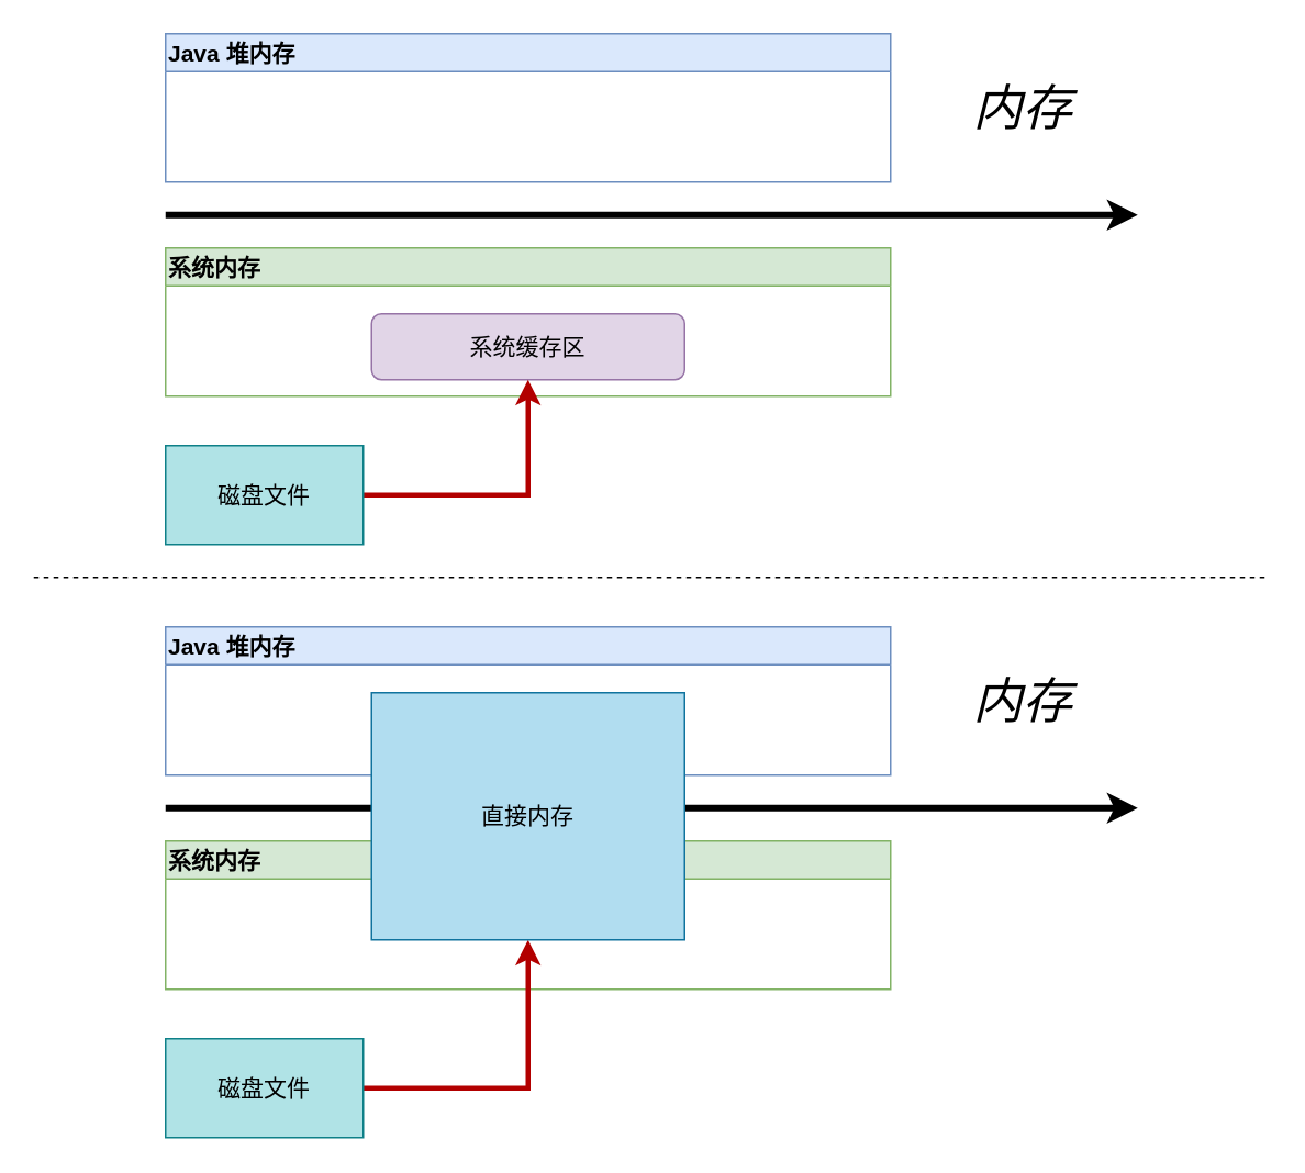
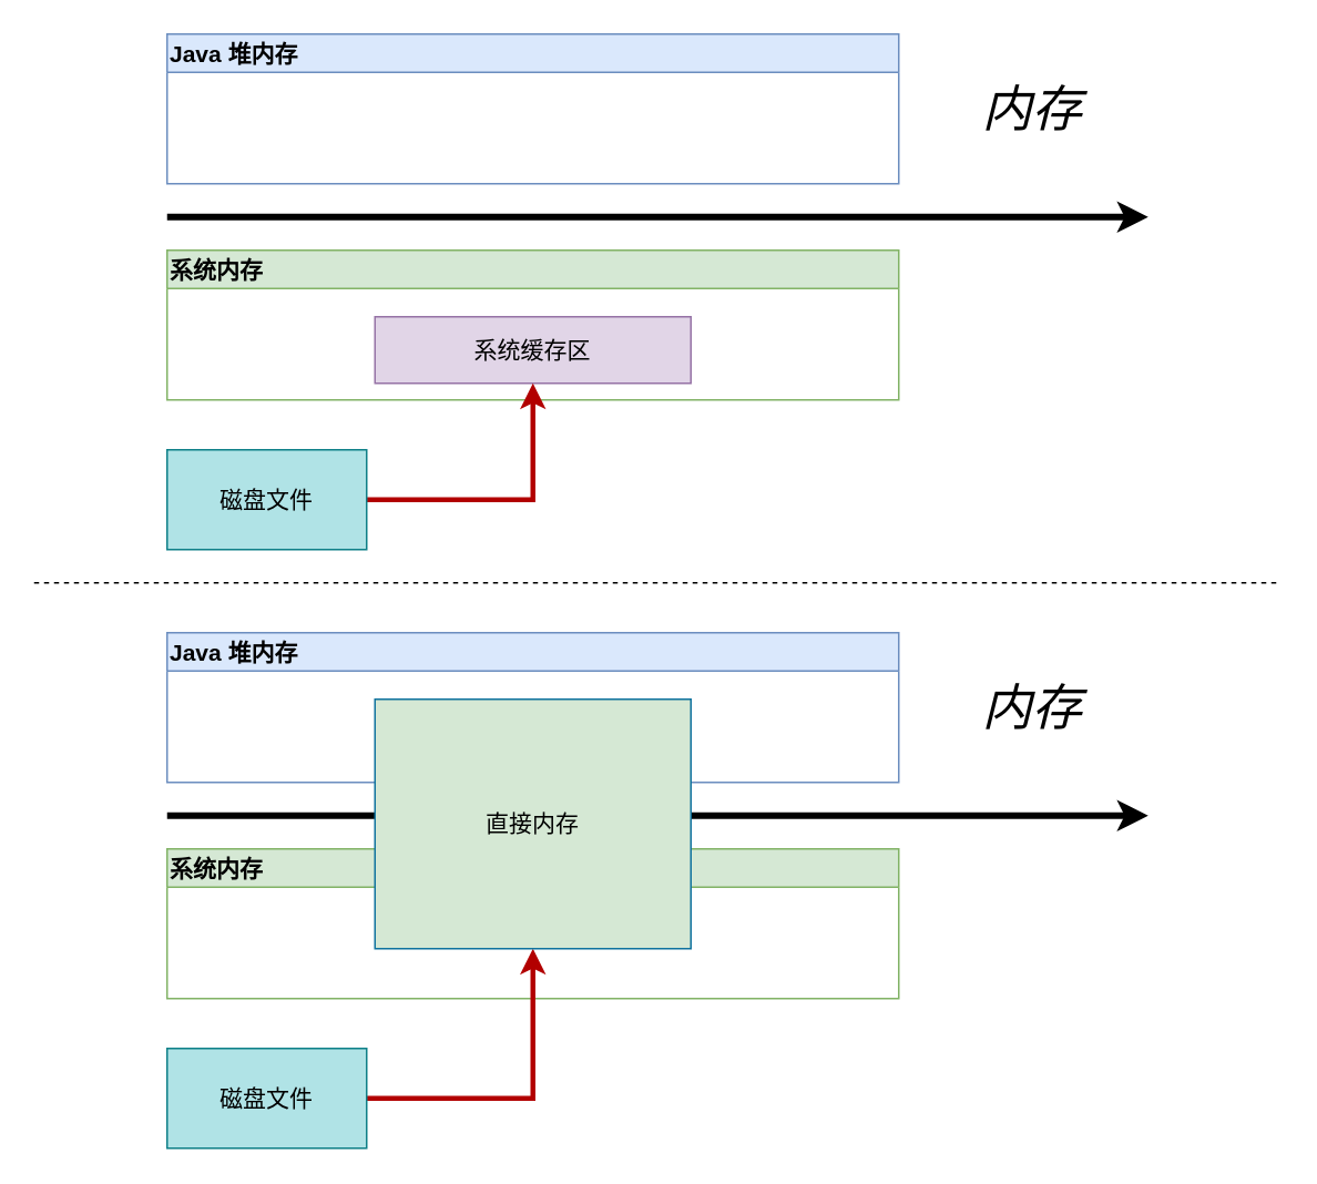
  <mxCell id="0" />
  <mxCell id="1" parent="0" />
  <mxCell id="2" value="" style="endArrow=classic;startArrow=none;html=1;rounded=0;startFill=0;strokeWidth=4;" edge="1" parent="1"><mxGeometry width="50" height="50" relative="1" as="geometry"><mxPoint x="100" y="130" as="sourcePoint" /><mxPoint x="690" y="130" as="targetPoint" /></mxGeometry></mxCell>
  <mxCell id="3" value="Java 堆内存" style="swimlane;fontSize=14;fillColor=#dae8fc;strokeColor=#6c8ebf;align=left;" vertex="1" parent="1"><mxGeometry x="100" y="20" width="440" height="90" as="geometry" /></mxCell>
  <mxCell id="4" value="系统内存" style="swimlane;fontSize=14;fillColor=#d5e8d4;strokeColor=#82b366;align=left;" vertex="1" parent="1"><mxGeometry x="100" y="150" width="440" height="90" as="geometry" /></mxCell>
- <mxCell id="5" value="系统缓存区" style="whiteSpace=wrap;html=1;fontSize=14;fillColor=#e1d5e7;strokeColor=#9673a6;rounded=1;" vertex="1" parent="4"><mxGeometry x="125" y="40" width="190" height="40" as="geometry" /></mxCell>
+ <mxCell id="5" value="系统缓存区" style="rounded=0;whiteSpace=wrap;html=1;fontSize=14;fillColor=#e1d5e7;strokeColor=#9673a6;" vertex="1" parent="4"><mxGeometry x="125" y="40" width="190" height="40" as="geometry" /></mxCell>
  <mxCell id="6" style="edgeStyle=orthogonalEdgeStyle;rounded=0;orthogonalLoop=1;jettySize=auto;html=1;exitX=1;exitY=0.5;exitDx=0;exitDy=0;entryX=0.5;entryY=1;entryDx=0;entryDy=0;fontSize=14;startArrow=none;startFill=0;strokeWidth=3;strokeColor=#B20000;fillColor=#e51400;" edge="1" parent="1" source="7" target="5"><mxGeometry relative="1" as="geometry" /></mxCell>
  <mxCell id="7" value="磁盘文件" style="rounded=0;whiteSpace=wrap;html=1;fontSize=14;fillColor=#b0e3e6;strokeColor=#0e8088;" vertex="1" parent="1"><mxGeometry x="100" y="270" width="120" height="60" as="geometry" /></mxCell>
  <mxCell id="8" value="内存" style="text;html=1;align=center;verticalAlign=middle;resizable=0;points=[];autosize=1;strokeColor=none;fillColor=none;fontSize=30;fontStyle=2" vertex="1" parent="1"><mxGeometry x="580" y="45" width="80" height="40" as="geometry" /></mxCell>
  <mxCell id="9" value="" style="endArrow=classic;startArrow=none;html=1;rounded=0;startFill=0;strokeWidth=4;" edge="1" parent="1"><mxGeometry width="50" height="50" relative="1" as="geometry"><mxPoint x="100" y="490" as="sourcePoint" /><mxPoint x="690" y="490" as="targetPoint" /></mxGeometry></mxCell>
  <mxCell id="10" value="系统内存" style="swimlane;fontSize=14;fillColor=#d5e8d4;strokeColor=#82b366;align=left;" vertex="1" parent="1"><mxGeometry x="100" y="510" width="440" height="90" as="geometry" /></mxCell>
  <mxCell id="11" style="edgeStyle=orthogonalEdgeStyle;rounded=0;orthogonalLoop=1;jettySize=auto;html=1;exitX=1;exitY=0.5;exitDx=0;exitDy=0;entryX=0.5;entryY=1;entryDx=0;entryDy=0;fontSize=14;startArrow=none;startFill=0;strokeWidth=3;strokeColor=#B20000;fillColor=#e51400;" edge="1" parent="1" source="12" target="16"><mxGeometry relative="1" as="geometry" /></mxCell>
  <mxCell id="12" value="磁盘文件" style="rounded=0;whiteSpace=wrap;html=1;fontSize=14;fillColor=#b0e3e6;strokeColor=#0e8088;" vertex="1" parent="1"><mxGeometry x="100" y="630" width="120" height="60" as="geometry" /></mxCell>
  <mxCell id="13" value="内存" style="text;html=1;align=center;verticalAlign=middle;resizable=0;points=[];autosize=1;strokeColor=none;fillColor=none;fontSize=30;fontStyle=2" vertex="1" parent="1"><mxGeometry x="580" y="405" width="80" height="40" as="geometry" /></mxCell>
  <mxCell id="14" value="" style="endArrow=none;dashed=1;html=1;rounded=0;fontSize=30;strokeColor=#000000;strokeWidth=1;" edge="1" parent="1"><mxGeometry width="50" height="50" relative="1" as="geometry"><mxPoint x="20" y="350" as="sourcePoint" /><mxPoint x="770" y="350" as="targetPoint" /></mxGeometry></mxCell>
  <mxCell id="15" value="Java 堆内存" style="swimlane;fontSize=14;fillColor=#dae8fc;strokeColor=#6c8ebf;align=left;" vertex="1" parent="1"><mxGeometry x="100" y="380" width="440" height="90" as="geometry" /></mxCell>
- <mxCell id="16" value="直接内存" style="rounded=0;whiteSpace=wrap;html=1;fontSize=14;fillColor=#b1ddf0;strokeColor=#10739e;" vertex="1" parent="15"><mxGeometry x="125" y="40" width="190" height="150" as="geometry" /></mxCell>
+ <mxCell id="16" value="直接内存" style="rounded=0;whiteSpace=wrap;html=1;fontSize=14;fillColor=#d5e8d4;strokeColor=#10739e;" vertex="1" parent="15"><mxGeometry x="125" y="40" width="190" height="150" as="geometry" /></mxCell>
